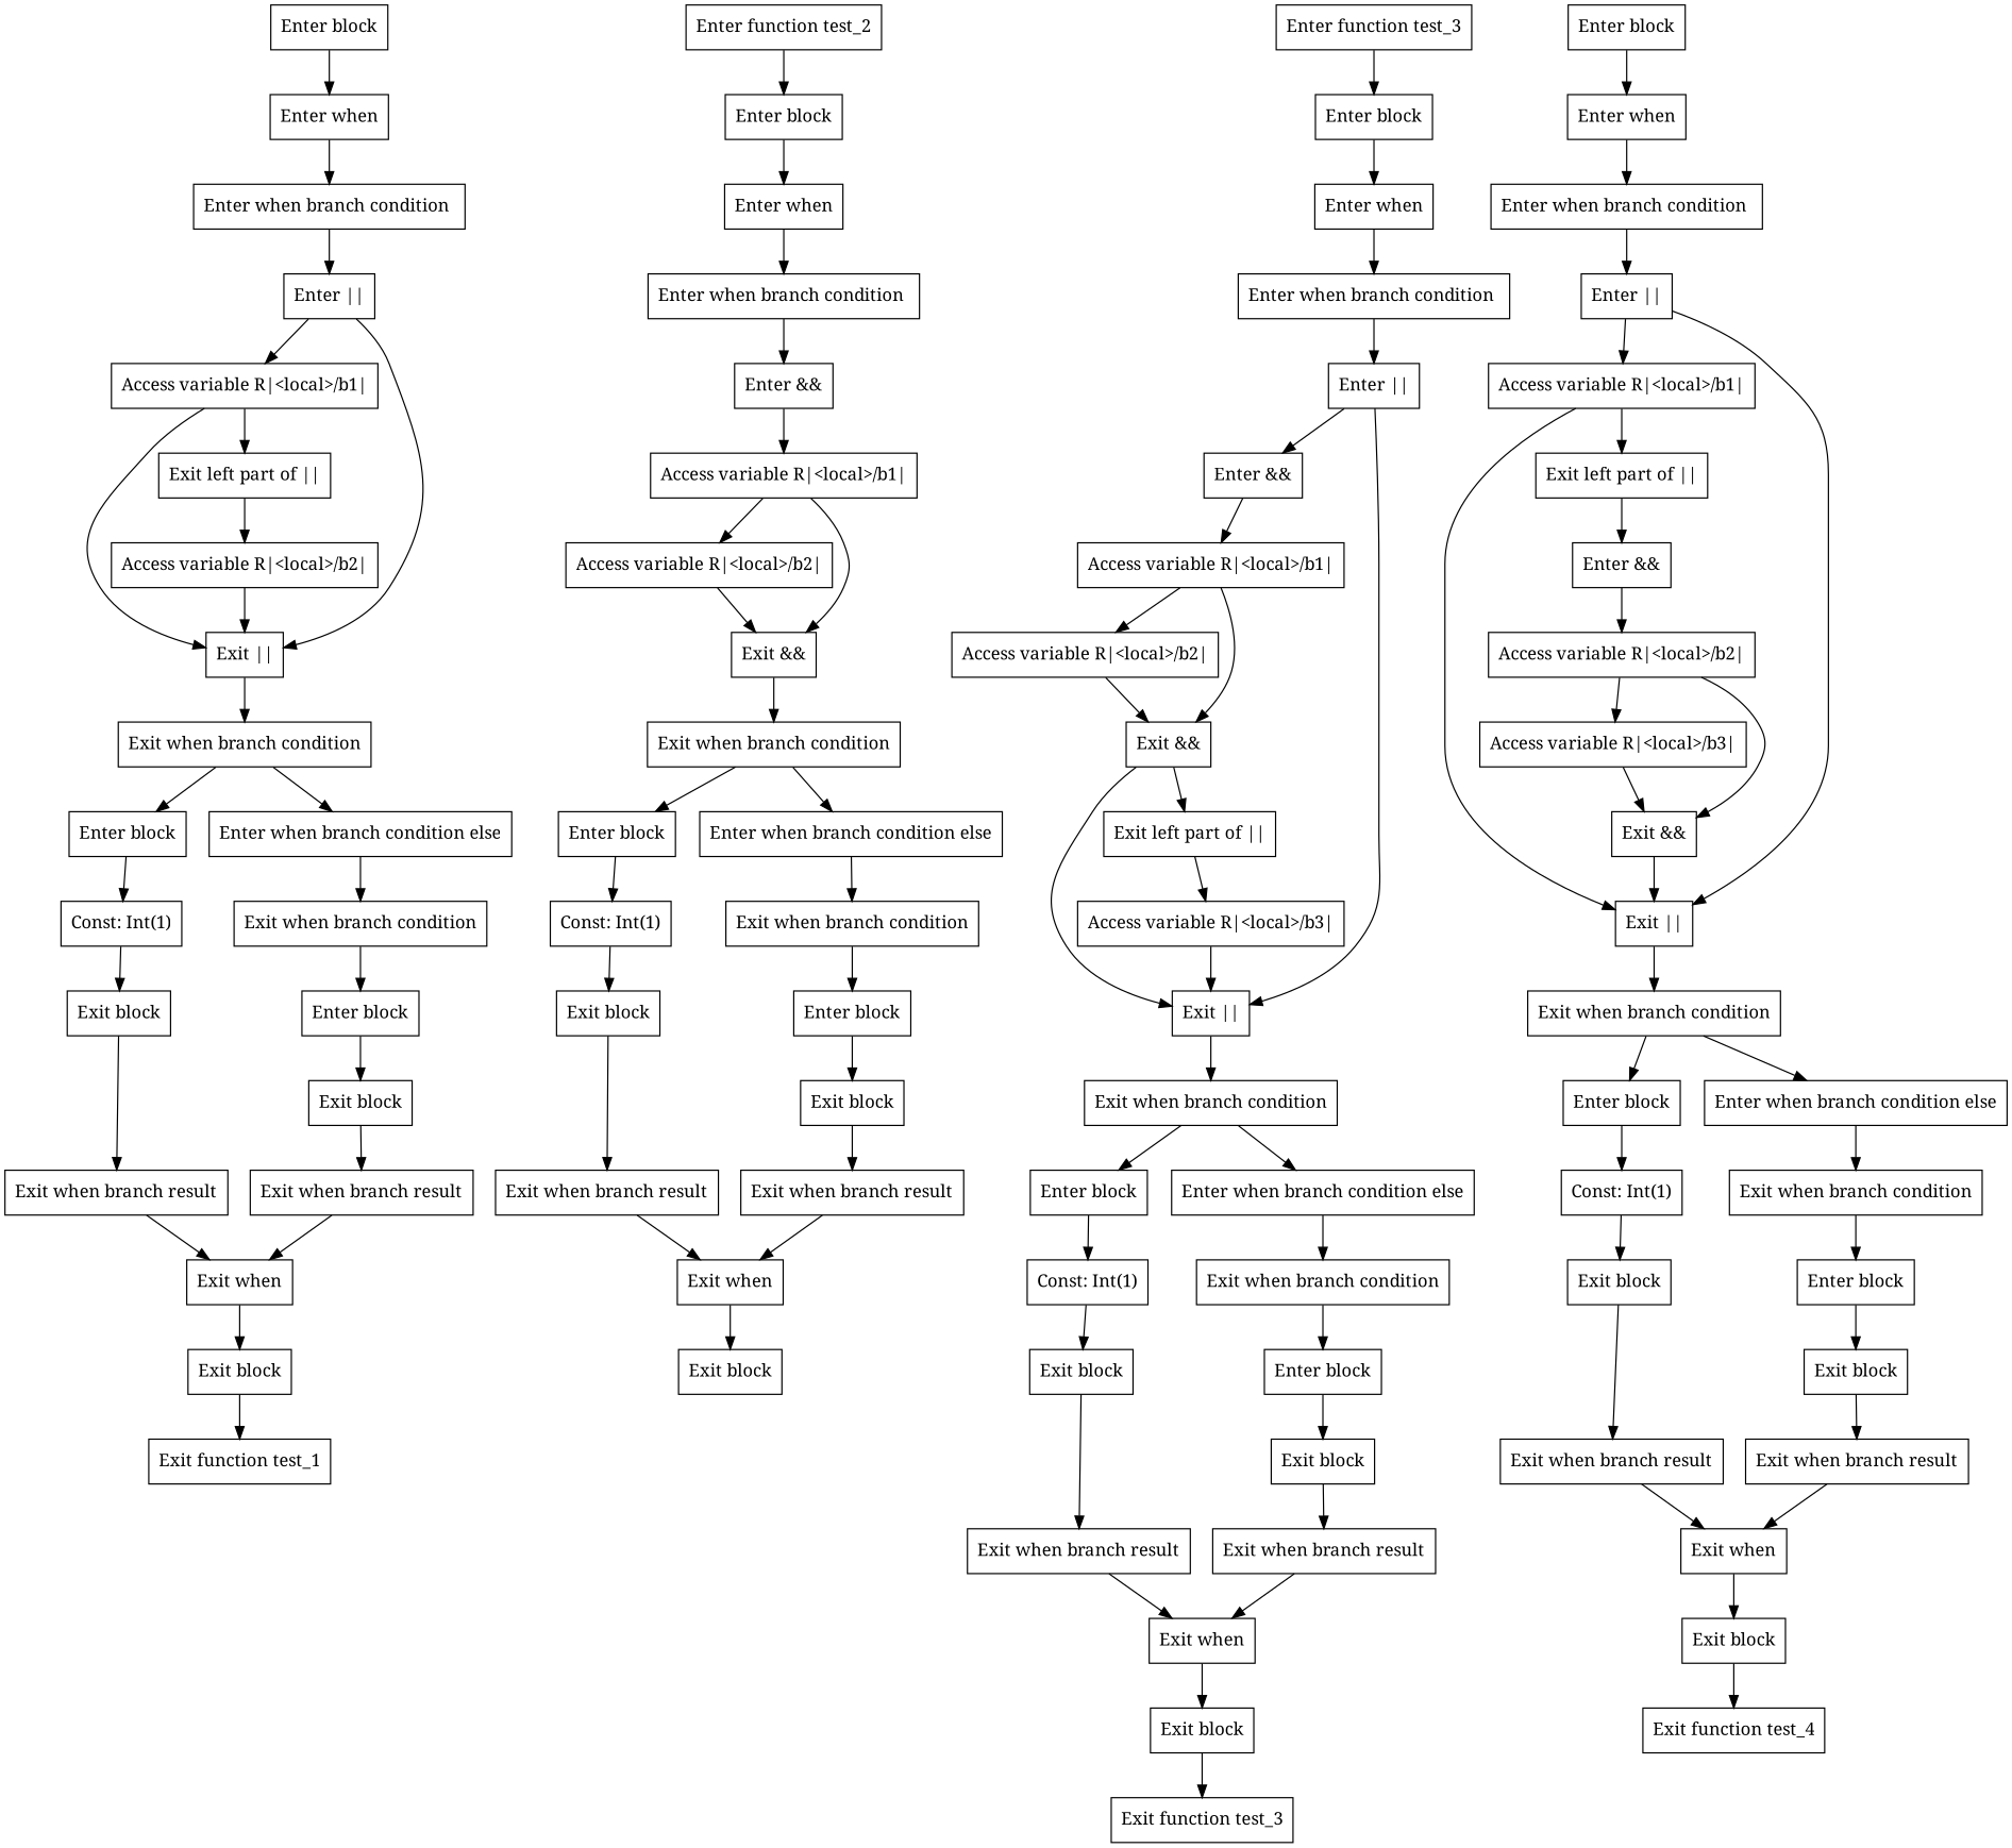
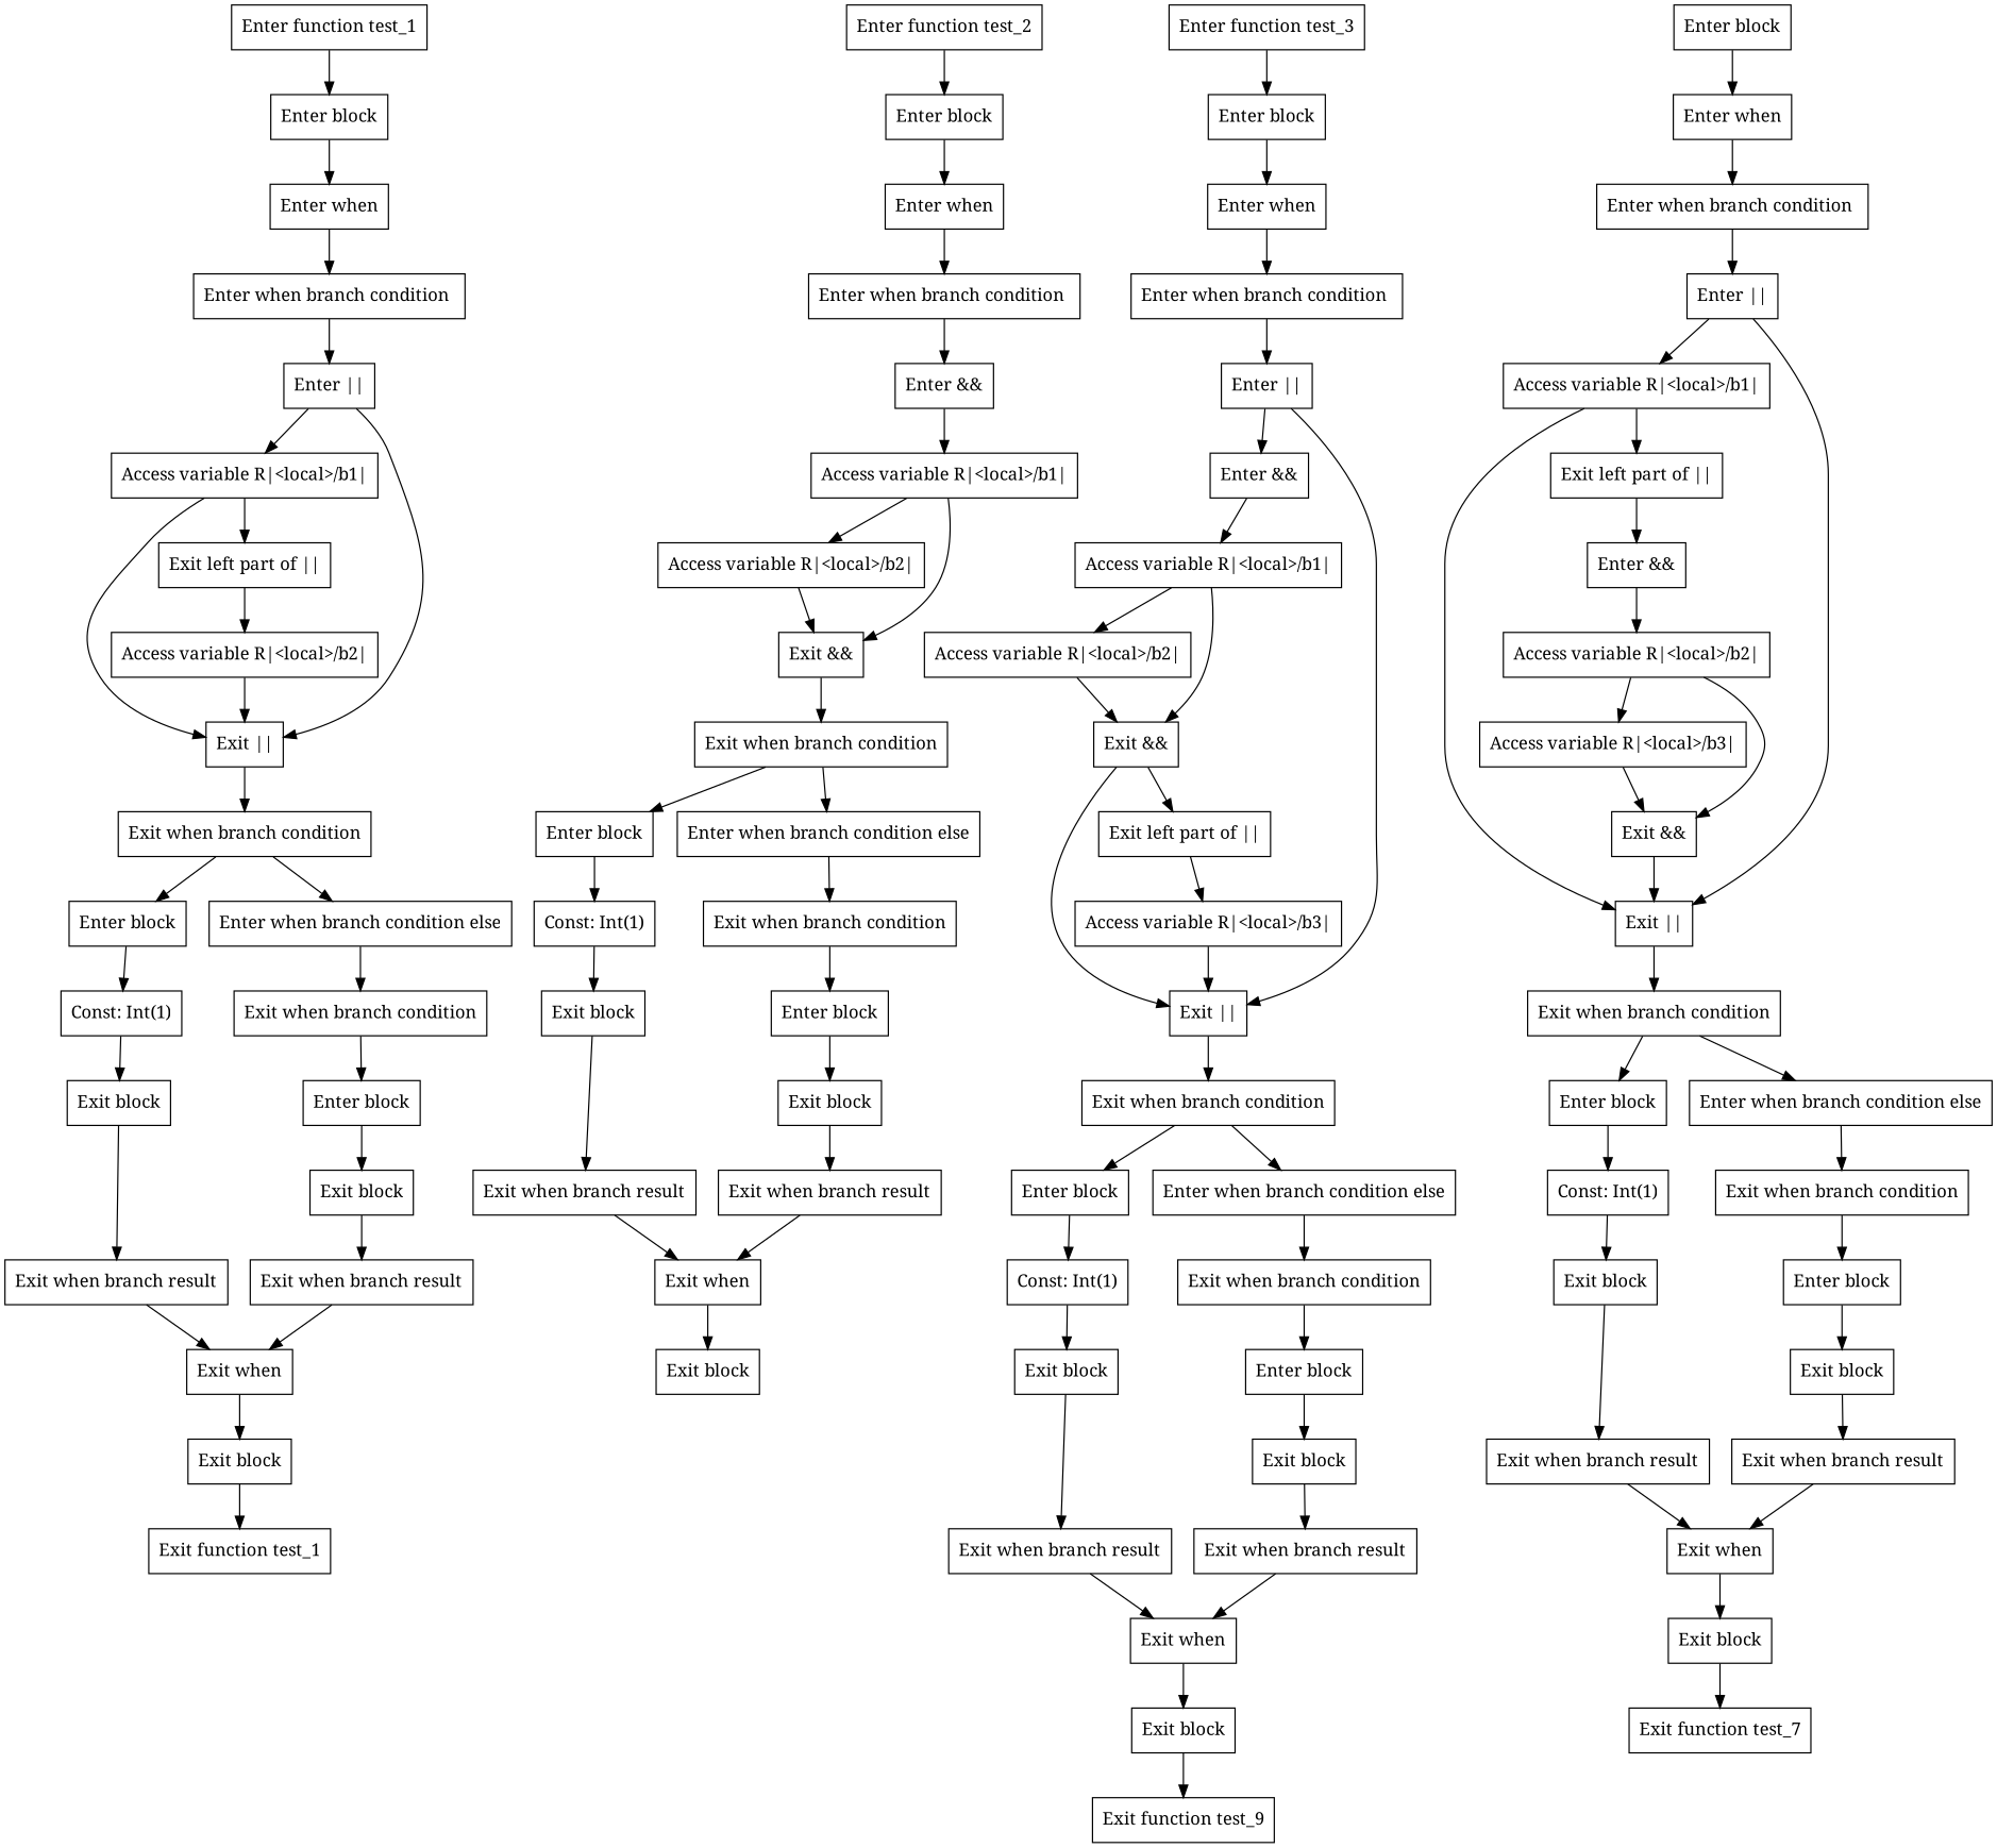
  digraph {
    fontname="Noto Serif"
    node [fontname="Noto Serif" shape=box]
    edge [fontname="Noto Serif"]
+   n1 [label="Enter function test_1"]
    n2 [label="Enter block"]
    n3 [label="Enter when"]
    n4 [label="Enter when branch condition "]
    n5 [label="Enter ||"]
    n6 [label="Access variable R|<local>/b1|"]
    n7 [label="Exit ||"]
    n8 [label="Exit left part of ||"]
    n9 [label="Access variable R|<local>/b2|"]
    n10 [label="Exit when branch condition"]
    n11 [label="Enter block"]
    n12 [label="Enter when branch condition else"]
    n13 [label="Const: Int(1)"]
    n14 [label="Exit block"]
    n15 [label="Exit when branch result"]
    n16 [label="Exit when"]
    n17 [label="Exit when branch condition"]
    n18 [label="Enter block"]
    n19 [label="Exit block"]
    n20 [label="Exit when branch result"]
    n21 [label="Exit block"]
    n22 [label="Exit function test_1"]
    n23 [label="Enter function test_2"]
    n24 [label="Enter block"]
    n25 [label="Enter when"]
    n26 [label="Enter when branch condition "]
    n27 [label="Enter &&"]
    n28 [label="Access variable R|<local>/b1|"]
    n29 [label="Access variable R|<local>/b2|"]
    n30 [label="Exit &&"]
    n31 [label="Exit when branch condition"]
    n32 [label="Enter block"]
    n33 [label="Enter when branch condition else"]
    n34 [label="Const: Int(1)"]
    n35 [label="Exit block"]
    n36 [label="Exit when branch result"]
    n37 [label="Exit when"]
    n38 [label="Exit when branch condition"]
    n39 [label="Enter block"]
    n40 [label="Exit block"]
    n41 [label="Exit when branch result"]
    n42 [label="Exit block"]
    n43 [label="Enter function test_3"]
    n44 [label="Enter block"]
    n45 [label="Enter when"]
    n46 [label="Enter when branch condition "]
    n47 [label="Enter ||"]
    n48 [label="Enter &&"]
    n49 [label="Exit ||"]
    n50 [label="Access variable R|<local>/b1|"]
    n51 [label="Access variable R|<local>/b2|"]
    n52 [label="Exit &&"]
    n53 [label="Exit left part of ||"]
    n54 [label="Access variable R|<local>/b3|"]
    n55 [label="Exit when branch condition"]
    n56 [label="Enter block"]
    n57 [label="Enter when branch condition else"]
    n58 [label="Const: Int(1)"]
    n59 [label="Exit block"]
    n60 [label="Exit when branch result"]
    n61 [label="Exit when"]
    n62 [label="Exit when branch condition"]
    n63 [label="Enter block"]
    n64 [label="Exit block"]
    n65 [label="Exit when branch result"]
    n66 [label="Exit block"]
-   n67 [label="Exit function test_3"]
+   n67 [label="Exit function test_9"]
    n68 [label="Enter block"]
    n69 [label="Enter when"]
    n70 [label="Enter when branch condition "]
    n71 [label="Enter ||"]
    n72 [label="Access variable R|<local>/b1|"]
    n73 [label="Exit ||"]
    n74 [label="Exit left part of ||"]
    n75 [label="Enter &&"]
    n76 [label="Access variable R|<local>/b2|"]
    n77 [label="Access variable R|<local>/b3|"]
    n78 [label="Exit &&"]
    n79 [label="Exit when branch condition"]
    n80 [label="Enter block"]
    n81 [label="Enter when branch condition else"]
    n82 [label="Const: Int(1)"]
    n83 [label="Exit block"]
    n84 [label="Exit when branch result"]
    n85 [label="Exit when"]
    n86 [label="Exit when branch condition"]
    n87 [label="Enter block"]
    n88 [label="Exit block"]
    n89 [label="Exit when branch result"]
    n90 [label="Exit block"]
-   n91 [label="Exit function test_4"]
+   n91 [label="Exit function test_7"]
    subgraph sub_1 {
+     n1
      n2
      n3
      n4
      n5
      n6
      n7
      n8
      n9
      n10
      n11
      n12
      n13
      n14
      n15
      n16
      n17
      n18
      n19
      n20
      n21
      n22
    }
    subgraph sub_2 {
      n23
      n24
      n25
      n26
      n27
      n28
      n29
      n30
      n31
      n32
      n33
      n34
      n35
      n36
      n37
      n38
      n39
      n40
      n41
      n42
    }
    subgraph sub_3 {
      n43
      n44
      n45
      n46
      n47
      n48
      n49
      n50
      n51
      n52
      n53
      n54
      n55
      n56
      n57
      n58
      n59
      n60
      n61
      n62
      n63
      n64
      n65
      n66
      n67
    }
    subgraph sub_4 {
      n68
      n69
      n70
      n71
      n72
      n73
      n74
      n75
      n76
      n77
      n78
      n79
      n80
      n81
      n82
      n83
      n84
      n85
      n86
      n87
      n88
      n89
      n90
      n91
    }
+   n1 -> n2
    n2 -> n3
    n3 -> n4
    n4 -> n5
    n5 -> n6
    n5 -> n7
    n6 -> n7
    n6 -> n8
    n7 -> n10
    n8 -> n9
    n9 -> n7
    n10 -> n11
    n10 -> n12
    n11 -> n13
    n12 -> n17
    n13 -> n14
    n14 -> n15
    n15 -> n16
    n16 -> n21
    n17 -> n18
    n18 -> n19
    n19 -> n20
    n20 -> n16
    n21 -> n22
    n23 -> n24
    n24 -> n25
    n25 -> n26
    n26 -> n27
    n27 -> n28
    n28 -> n29
    n28 -> n30
    n29 -> n30
    n30 -> n31
    n31 -> n32
    n31 -> n33
    n32 -> n34
    n33 -> n38
    n34 -> n35
    n35 -> n36
    n36 -> n37
    n37 -> n42
    n38 -> n39
    n39 -> n40
    n40 -> n41
    n41 -> n37
    n43 -> n44
    n44 -> n45
    n45 -> n46
    n46 -> n47
    n47 -> n48
    n47 -> n49
    n48 -> n50
    n49 -> n55
    n50 -> n51
    n50 -> n52
    n51 -> n52
    n52 -> n49
    n52 -> n53
    n53 -> n54
    n54 -> n49
    n55 -> n56
    n55 -> n57
    n56 -> n58
    n57 -> n62
    n58 -> n59
    n59 -> n60
    n60 -> n61
    n61 -> n66
    n62 -> n63
    n63 -> n64
    n64 -> n65
    n65 -> n61
    n66 -> n67
    n68 -> n69
    n69 -> n70
    n70 -> n71
    n71 -> n72
    n71 -> n73
    n72 -> n73
    n72 -> n74
    n73 -> n79
    n74 -> n75
    n75 -> n76
    n76 -> n77
    n76 -> n78
    n77 -> n78
    n78 -> n73
    n79 -> n80
    n79 -> n81
    n80 -> n82
    n81 -> n86
    n82 -> n83
    n83 -> n84
    n84 -> n85
    n85 -> n90
    n86 -> n87
    n87 -> n88
    n88 -> n89
    n89 -> n85
    n90 -> n91
  }
